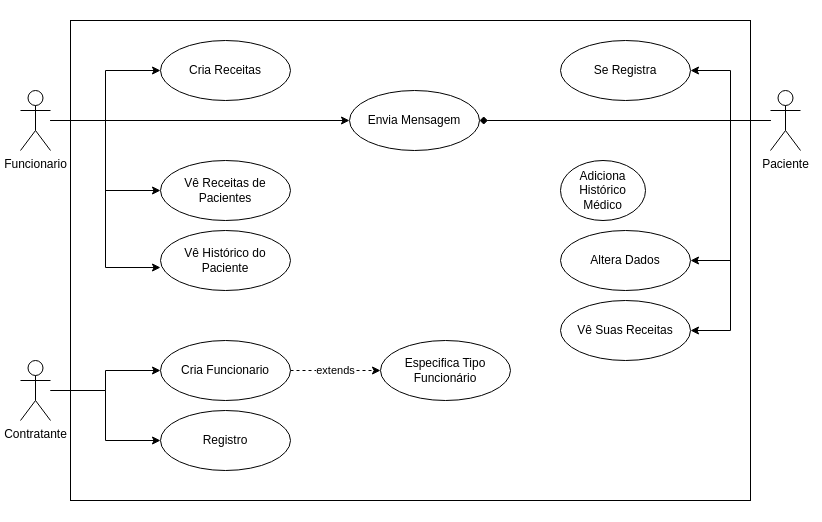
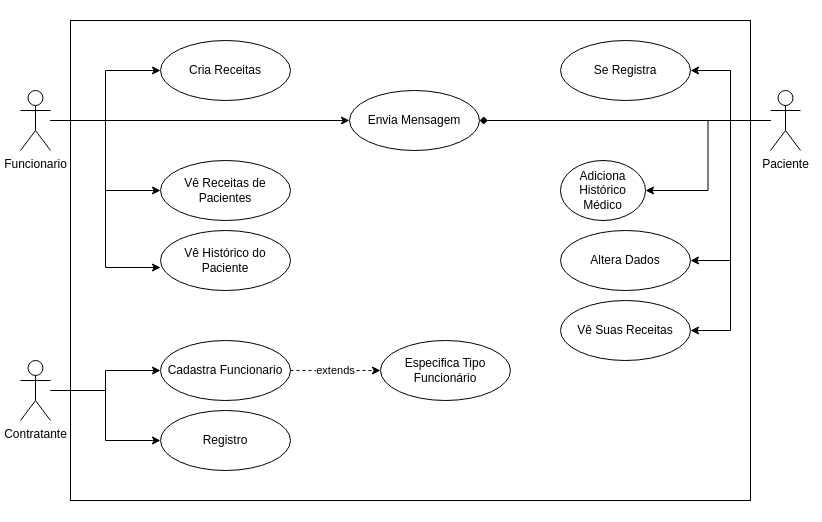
  <mxCell id="0" />
  <mxCell id="1" parent="0" />
  <mxCell id="2" value="" style="rounded=0;whiteSpace=wrap;html=1;" vertex="1" parent="1"><mxGeometry x="70" y="20" width="680" height="480" as="geometry" /></mxCell>
  <mxCell id="3" style="edgeStyle=orthogonalEdgeStyle;rounded=0;orthogonalLoop=1;jettySize=auto;html=1;entryX=0;entryY=0.5;entryDx=0;entryDy=0;" edge="1" parent="1" source="6" target="19"><mxGeometry relative="1" as="geometry" /></mxCell>
  <mxCell id="4" style="edgeStyle=orthogonalEdgeStyle;rounded=0;orthogonalLoop=1;jettySize=auto;html=1;entryX=0;entryY=0.5;entryDx=0;entryDy=0;" edge="1" parent="1" source="6" target="20"><mxGeometry relative="1" as="geometry" /></mxCell>
  <mxCell id="5" style="edgeStyle=orthogonalEdgeStyle;rounded=0;orthogonalLoop=1;jettySize=auto;html=1;entryX=0;entryY=0.5;entryDx=0;entryDy=0;" edge="1" parent="1" source="6" target="22"><mxGeometry relative="1" as="geometry" /></mxCell>
  <mxCell id="6" value="Funcionario" style="shape=umlActor;verticalLabelPosition=bottom;verticalAlign=top;html=1;outlineConnect=0;" vertex="1" parent="1"><mxGeometry x="20" y="90" width="30" height="60" as="geometry" /></mxCell>
  <mxCell id="7" style="edgeStyle=orthogonalEdgeStyle;rounded=0;orthogonalLoop=1;jettySize=auto;html=1;entryX=0;entryY=0.5;entryDx=0;entryDy=0;" edge="1" parent="1" source="9" target="18"><mxGeometry relative="1" as="geometry" /></mxCell>
  <mxCell id="8" style="edgeStyle=orthogonalEdgeStyle;rounded=0;orthogonalLoop=1;jettySize=auto;html=1;" edge="1" parent="1" source="9" target="16"><mxGeometry relative="1" as="geometry" /></mxCell>
  <mxCell id="9" value="Contratante" style="shape=umlActor;verticalLabelPosition=bottom;verticalAlign=top;html=1;outlineConnect=0;" vertex="1" parent="1"><mxGeometry x="20" y="360" width="30" height="60" as="geometry" /></mxCell>
  <mxCell id="10" style="edgeStyle=orthogonalEdgeStyle;rounded=0;orthogonalLoop=1;jettySize=auto;html=1;entryX=1;entryY=0.5;entryDx=0;entryDy=0;" edge="1" parent="1" source="15" target="24"><mxGeometry relative="1" as="geometry" /></mxCell>
+ <mxCell id="11" style="edgeStyle=orthogonalEdgeStyle;rounded=0;orthogonalLoop=1;jettySize=auto;html=1;entryX=1;entryY=0.5;entryDx=0;entryDy=0;" edge="1" parent="1" source="15" target="25"><mxGeometry relative="1" as="geometry" /></mxCell>
  <mxCell id="12" style="edgeStyle=orthogonalEdgeStyle;rounded=0;orthogonalLoop=1;jettySize=auto;html=1;entryX=1;entryY=0.5;entryDx=0;entryDy=0;" edge="1" parent="1" source="15" target="26"><mxGeometry relative="1" as="geometry" /></mxCell>
  <mxCell id="13" style="edgeStyle=orthogonalEdgeStyle;rounded=0;orthogonalLoop=1;jettySize=auto;html=1;entryX=1;entryY=0.5;entryDx=0;entryDy=0;" edge="1" parent="1" source="15" target="27"><mxGeometry relative="1" as="geometry" /></mxCell>
  <mxCell id="14" style="edgeStyle=orthogonalEdgeStyle;rounded=0;orthogonalLoop=1;jettySize=auto;html=1;entryX=1;entryY=0.5;entryDx=0;entryDy=0;endArrow=diamond;" edge="1" parent="1" source="15" target="22"><mxGeometry relative="1" as="geometry" /></mxCell>
  <mxCell id="15" value="Paciente" style="shape=umlActor;verticalLabelPosition=bottom;verticalAlign=top;html=1;outlineConnect=0;" vertex="1" parent="1"><mxGeometry x="770" y="90" width="30" height="60" as="geometry" /></mxCell>
  <mxCell id="16" value="Registro" style="ellipse;whiteSpace=wrap;html=1;" vertex="1" parent="1"><mxGeometry x="160" y="410" width="130" height="60" as="geometry" /></mxCell>
  <mxCell id="17" value="extends" style="edgeStyle=orthogonalEdgeStyle;rounded=0;orthogonalLoop=1;jettySize=auto;html=1;dashed=1;" edge="1" parent="1" source="18" target="23"><mxGeometry relative="1" as="geometry" /></mxCell>
- <mxCell id="18" value="Cria Funcionario" style="ellipse;whiteSpace=wrap;html=1;" vertex="1" parent="1"><mxGeometry x="160" y="340" width="130" height="60" as="geometry" /></mxCell>
+ <mxCell id="18" value="Cadastra Funcionario" style="ellipse;whiteSpace=wrap;html=1;" vertex="1" parent="1"><mxGeometry x="160" y="340" width="130" height="60" as="geometry" /></mxCell>
  <mxCell id="19" value="Cria Receitas" style="ellipse;whiteSpace=wrap;html=1;" vertex="1" parent="1"><mxGeometry x="160" y="40" width="130" height="60" as="geometry" /></mxCell>
  <mxCell id="20" value="Vê Receitas de Pacientes" style="ellipse;whiteSpace=wrap;html=1;" vertex="1" parent="1"><mxGeometry x="160" y="160" width="130" height="60" as="geometry" /></mxCell>
  <mxCell id="21" value="Vê Histórico do Paciente" style="ellipse;whiteSpace=wrap;html=1;" vertex="1" parent="1"><mxGeometry x="160" y="230" width="130" height="60" as="geometry" /></mxCell>
  <mxCell id="22" value="Envia Mensagem" style="ellipse;whiteSpace=wrap;html=1;" vertex="1" parent="1"><mxGeometry x="349" y="90" width="130" height="60" as="geometry" /></mxCell>
  <mxCell id="23" value="Especifica Tipo Funcionário" style="ellipse;whiteSpace=wrap;html=1;" vertex="1" parent="1"><mxGeometry x="380" y="340" width="130" height="60" as="geometry" /></mxCell>
  <mxCell id="24" value="Se Registra" style="ellipse;whiteSpace=wrap;html=1;" vertex="1" parent="1"><mxGeometry x="560" y="40" width="130" height="60" as="geometry" /></mxCell>
  <mxCell id="25" value="Adiciona Histórico Médico" style="ellipse;whiteSpace=wrap;html=1;" vertex="1" parent="1"><mxGeometry x="560" y="160" width="85" height="60" as="geometry" /></mxCell>
  <mxCell id="26" value="Altera Dados" style="ellipse;whiteSpace=wrap;html=1;" vertex="1" parent="1"><mxGeometry x="560" y="230" width="130" height="60" as="geometry" /></mxCell>
  <mxCell id="27" value="Vê Suas Receitas" style="ellipse;whiteSpace=wrap;html=1;" vertex="1" parent="1"><mxGeometry x="560" y="300" width="130" height="60" as="geometry" /></mxCell>
  <mxCell id="28" style="edgeStyle=orthogonalEdgeStyle;rounded=0;orthogonalLoop=1;jettySize=auto;html=1;entryX=0;entryY=0.617;entryDx=0;entryDy=0;entryPerimeter=0;" edge="1" parent="1" source="6" target="21"><mxGeometry relative="1" as="geometry" /></mxCell>
